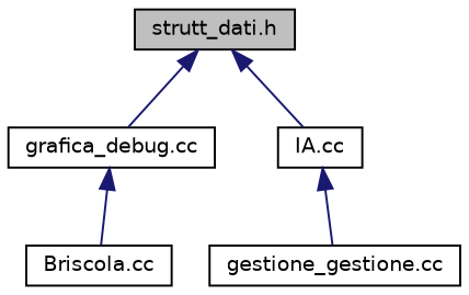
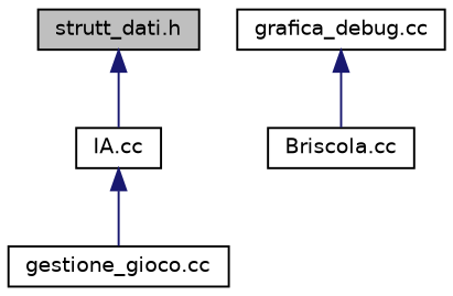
  digraph {
    node [color=black fillcolor=white fontname=Helvetica fontsize=10 shape=record style=filled]
    edge [color=midnightblue dir=back fontname=Helvetica fontsize=10 labelfontname=Helvetica labelfontsize=10 style=solid]
    n1 [fillcolor=grey75 fontcolor=black height=0.2 label="strutt_dati.h" width=0.4]
    n2 [height=0.2 label="grafica_debug.cc" width=0.4]
    n3 [height=0.2 label="IA.cc" width=0.4]
    n4 [height=0.2 label="Briscola.cc" width=0.4]
-   n5 [height=0.2 label="gestione_gestione.cc" width=0.4]
-   n1 -> n2
+   n5 [height=0.2 label="gestione_gioco.cc" width=0.4]
    n1 -> n3
    n2 -> n4
    n3 -> n5
  }
